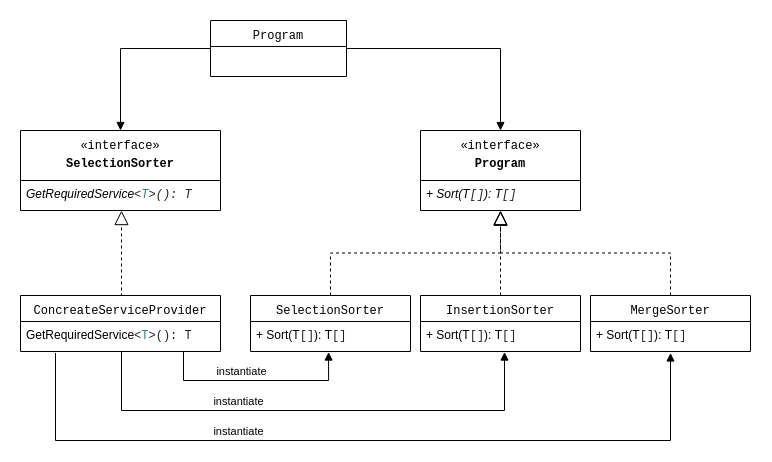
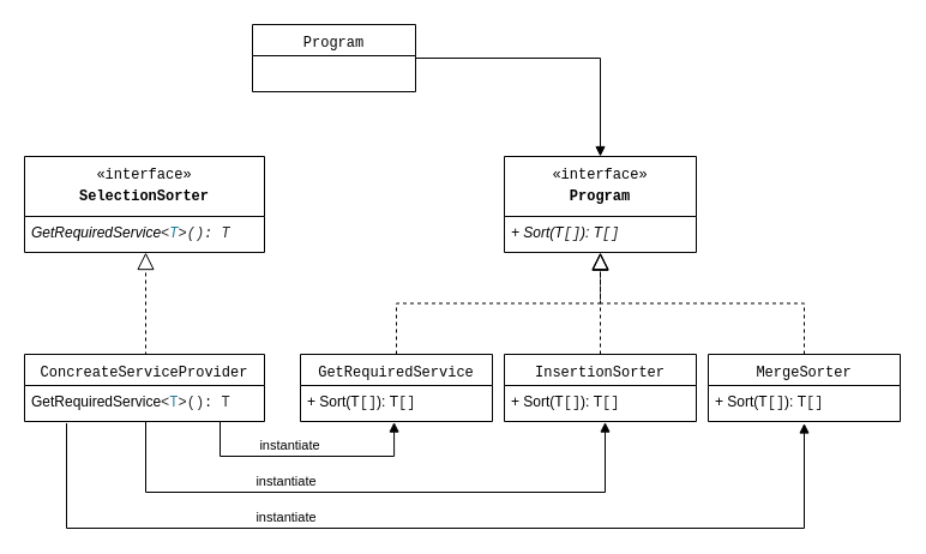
  <mxCell id="0" />
  <mxCell id="1" parent="0" />
- <mxCell id="2" value="&lt;div style=&quot;background-color: rgb(255, 255, 255); font-family: Menlo, Monaco, &amp;quot;Courier New&amp;quot;, monospace; font-weight: normal; line-height: 18px;&quot;&gt;SelectionSorter&lt;/div&gt;" style="swimlane;fontStyle=1;align=center;verticalAlign=top;childLayout=stackLayout;horizontal=1;startSize=26;horizontalStack=0;resizeParent=1;resizeParentMax=0;resizeLast=0;collapsible=1;marginBottom=0;whiteSpace=wrap;html=1;" vertex="1" parent="1"><mxGeometry x="250" y="295" width="160" height="56" as="geometry"><mxRectangle x="620" y="130" width="150" height="30" as="alternateBounds" /></mxGeometry></mxCell>
+ <mxCell id="2" value="&lt;div style=&quot;background-color: rgb(255, 255, 255); font-family: Menlo, Monaco, &amp;quot;Courier New&amp;quot;, monospace; font-weight: normal; line-height: 18px;&quot;&gt;GetRequiredService&lt;/div&gt;" style="swimlane;fontStyle=1;align=center;verticalAlign=top;childLayout=stackLayout;horizontal=1;startSize=26;horizontalStack=0;resizeParent=1;resizeParentMax=0;resizeLast=0;collapsible=1;marginBottom=0;whiteSpace=wrap;html=1;" vertex="1" parent="1"><mxGeometry x="250" y="295" width="160" height="56" as="geometry"><mxRectangle x="620" y="130" width="150" height="30" as="alternateBounds" /></mxGeometry></mxCell>
  <mxCell id="3" value="+ Sort(T&lt;span style=&quot;font-family: Menlo, Monaco, &amp;quot;Courier New&amp;quot;, monospace; color: rgb(34, 34, 34);&quot;&gt;[&lt;/span&gt;&lt;span style=&quot;font-family: Menlo, Monaco, &amp;quot;Courier New&amp;quot;, monospace; color: rgb(34, 34, 34);&quot;&gt;]&lt;/span&gt;&lt;span style=&quot;background-color: initial;&quot;&gt;):&amp;nbsp;&lt;/span&gt;T&lt;span style=&quot;font-family: Menlo, Monaco, &amp;quot;Courier New&amp;quot;, monospace; color: rgb(34, 34, 34);&quot;&gt;[&lt;/span&gt;&lt;span style=&quot;font-family: Menlo, Monaco, &amp;quot;Courier New&amp;quot;, monospace; color: rgb(34, 34, 34);&quot;&gt;]&lt;/span&gt;" style="text;strokeColor=none;fillColor=none;align=left;verticalAlign=top;spacingLeft=4;spacingRight=4;overflow=hidden;rotatable=0;points=[[0,0.5],[1,0.5]];portConstraint=eastwest;whiteSpace=wrap;html=1;" vertex="1" parent="2"><mxGeometry y="26" width="160" height="30" as="geometry" /></mxCell>
  <mxCell id="4" value="&lt;div style=&quot;background-color: rgb(255, 255, 255); font-family: Menlo, Monaco, &amp;quot;Courier New&amp;quot;, monospace; font-weight: normal; line-height: 18px;&quot;&gt;&lt;div style=&quot;line-height: 18px;&quot;&gt;InsertionSorter&lt;/div&gt;&lt;/div&gt;" style="swimlane;fontStyle=1;align=center;verticalAlign=top;childLayout=stackLayout;horizontal=1;startSize=26;horizontalStack=0;resizeParent=1;resizeParentMax=0;resizeLast=0;collapsible=1;marginBottom=0;whiteSpace=wrap;html=1;" vertex="1" parent="1"><mxGeometry x="420" y="295" width="160" height="56" as="geometry" /></mxCell>
  <mxCell id="5" value="+ Sort(T&lt;span style=&quot;font-family: Menlo, Monaco, &amp;quot;Courier New&amp;quot;, monospace; color: rgb(34, 34, 34);&quot;&gt;[&lt;/span&gt;&lt;span style=&quot;font-family: Menlo, Monaco, &amp;quot;Courier New&amp;quot;, monospace; color: rgb(34, 34, 34);&quot;&gt;]&lt;/span&gt;&lt;span style=&quot;background-color: initial;&quot;&gt;):&amp;nbsp;&lt;/span&gt;T&lt;span style=&quot;font-family: Menlo, Monaco, &amp;quot;Courier New&amp;quot;, monospace; color: rgb(34, 34, 34);&quot;&gt;[&lt;/span&gt;&lt;span style=&quot;font-family: Menlo, Monaco, &amp;quot;Courier New&amp;quot;, monospace; color: rgb(34, 34, 34);&quot;&gt;]&lt;/span&gt;" style="text;strokeColor=none;fillColor=none;align=left;verticalAlign=top;spacingLeft=4;spacingRight=4;overflow=hidden;rotatable=0;points=[[0,0.5],[1,0.5]];portConstraint=eastwest;whiteSpace=wrap;html=1;" vertex="1" parent="4"><mxGeometry y="26" width="160" height="30" as="geometry" /></mxCell>
  <mxCell id="6" value="&lt;div style=&quot;background-color: rgb(255, 255, 255); font-family: Menlo, Monaco, &amp;quot;Courier New&amp;quot;, monospace; font-weight: normal; line-height: 18px;&quot;&gt;&lt;div style=&quot;line-height: 18px;&quot;&gt;MergeSorter&lt;/div&gt;&lt;/div&gt;" style="swimlane;fontStyle=1;align=center;verticalAlign=top;childLayout=stackLayout;horizontal=1;startSize=26;horizontalStack=0;resizeParent=1;resizeParentMax=0;resizeLast=0;collapsible=1;marginBottom=0;whiteSpace=wrap;html=1;" vertex="1" parent="1"><mxGeometry x="590" y="295" width="160" height="56" as="geometry" /></mxCell>
  <mxCell id="7" value="+ Sort(T&lt;span style=&quot;font-family: Menlo, Monaco, &amp;quot;Courier New&amp;quot;, monospace; color: rgb(34, 34, 34);&quot;&gt;[&lt;/span&gt;&lt;span style=&quot;font-family: Menlo, Monaco, &amp;quot;Courier New&amp;quot;, monospace; color: rgb(34, 34, 34);&quot;&gt;]&lt;/span&gt;&lt;span style=&quot;background-color: initial;&quot;&gt;):&amp;nbsp;&lt;/span&gt;T&lt;span style=&quot;font-family: Menlo, Monaco, &amp;quot;Courier New&amp;quot;, monospace; color: rgb(34, 34, 34);&quot;&gt;[&lt;/span&gt;&lt;span style=&quot;font-family: Menlo, Monaco, &amp;quot;Courier New&amp;quot;, monospace; color: rgb(34, 34, 34);&quot;&gt;]&lt;/span&gt;" style="text;strokeColor=none;fillColor=none;align=left;verticalAlign=top;spacingLeft=4;spacingRight=4;overflow=hidden;rotatable=0;points=[[0,0.5],[1,0.5]];portConstraint=eastwest;whiteSpace=wrap;html=1;" vertex="1" parent="6"><mxGeometry y="26" width="160" height="30" as="geometry" /></mxCell>
  <mxCell id="8" value="" style="endArrow=block;dashed=1;endFill=0;endSize=12;html=1;rounded=0;edgeStyle=orthogonalEdgeStyle;entryX=0.5;entryY=1;entryDx=0;entryDy=0;exitX=0.5;exitY=0;exitDx=0;exitDy=0;entryPerimeter=0;" edge="1" parent="1" source="2" target="12"><mxGeometry width="160" relative="1" as="geometry"><mxPoint x="330" y="270" as="sourcePoint" /><mxPoint x="500" y="180" as="targetPoint" /></mxGeometry></mxCell>
  <mxCell id="9" value="" style="endArrow=block;dashed=1;endFill=0;endSize=12;html=1;rounded=0;edgeStyle=orthogonalEdgeStyle;exitX=0.5;exitY=0;exitDx=0;exitDy=0;entryX=0.5;entryY=1.017;entryDx=0;entryDy=0;entryPerimeter=0;" edge="1" parent="1" source="4" target="12"><mxGeometry width="160" relative="1" as="geometry"><mxPoint x="550" y="260" as="sourcePoint" /><mxPoint x="560" y="210" as="targetPoint" /></mxGeometry></mxCell>
  <mxCell id="10" value="" style="endArrow=block;dashed=1;endFill=0;endSize=12;html=1;rounded=0;edgeStyle=orthogonalEdgeStyle;exitX=0.5;exitY=0;exitDx=0;exitDy=0;entryX=0.5;entryY=1.023;entryDx=0;entryDy=0;entryPerimeter=0;" edge="1" parent="1" source="6" target="12"><mxGeometry width="160" relative="1" as="geometry"><mxPoint x="510" y="305" as="sourcePoint" /><mxPoint x="630" y="200" as="targetPoint" /></mxGeometry></mxCell>
  <mxCell id="11" value="&lt;div style=&quot;background-color: rgb(255, 255, 255); font-family: Menlo, Monaco, &amp;quot;Courier New&amp;quot;, monospace; line-height: 18px;&quot;&gt;&lt;span style=&quot;font-weight: normal;&quot;&gt;«interface»&lt;/span&gt;&lt;br style=&quot;border-color: var(--border-color); font-family: Helvetica; background-color: rgb(251, 251, 251);&quot;&gt;&lt;div style=&quot;border-color: var(--border-color); line-height: 18px;&quot;&gt;Program&lt;/div&gt;&lt;/div&gt;" style="swimlane;fontStyle=1;align=center;verticalAlign=top;childLayout=stackLayout;horizontal=1;startSize=50;horizontalStack=0;resizeParent=1;resizeParentMax=0;resizeLast=0;collapsible=1;marginBottom=0;whiteSpace=wrap;html=1;" vertex="1" parent="1"><mxGeometry x="420" y="130" width="160" height="80" as="geometry"><mxRectangle x="505" y="280" width="150" height="30" as="alternateBounds" /></mxGeometry></mxCell>
  <mxCell id="12" value="&lt;i&gt;+ Sort(T&lt;span style=&quot;font-family: Menlo, Monaco, &amp;quot;Courier New&amp;quot;, monospace; color: rgb(34, 34, 34);&quot;&gt;[&lt;/span&gt;&lt;span style=&quot;font-family: Menlo, Monaco, &amp;quot;Courier New&amp;quot;, monospace; color: rgb(34, 34, 34);&quot;&gt;]&lt;/span&gt;&lt;span style=&quot;background-color: initial;&quot;&gt;):&amp;nbsp;&lt;/span&gt;T&lt;span style=&quot;font-family: Menlo, Monaco, &amp;quot;Courier New&amp;quot;, monospace; color: rgb(34, 34, 34);&quot;&gt;[&lt;/span&gt;&lt;span style=&quot;font-family: Menlo, Monaco, &amp;quot;Courier New&amp;quot;, monospace; color: rgb(34, 34, 34);&quot;&gt;]&lt;/span&gt;&lt;/i&gt;" style="text;strokeColor=none;fillColor=none;align=left;verticalAlign=top;spacingLeft=4;spacingRight=4;overflow=hidden;rotatable=0;points=[[0,0.5],[1,0.5]];portConstraint=eastwest;whiteSpace=wrap;html=1;" vertex="1" parent="11"><mxGeometry y="50" width="160" height="30" as="geometry" /></mxCell>
  <mxCell id="13" value="&lt;div style=&quot;background-color: rgb(255, 255, 255); font-family: Menlo, Monaco, &amp;quot;Courier New&amp;quot;, monospace; line-height: 18px;&quot;&gt;&lt;span style=&quot;font-weight: normal;&quot;&gt;«interface»&lt;/span&gt;&lt;br style=&quot;border-color: var(--border-color); font-family: Helvetica; background-color: rgb(251, 251, 251);&quot;&gt;&lt;div style=&quot;border-color: var(--border-color); line-height: 18px;&quot;&gt;SelectionSorter&lt;br&gt;&lt;/div&gt;&lt;/div&gt;" style="swimlane;fontStyle=1;align=center;verticalAlign=top;childLayout=stackLayout;horizontal=1;startSize=50;horizontalStack=0;resizeParent=1;resizeParentMax=0;resizeLast=0;collapsible=1;marginBottom=0;whiteSpace=wrap;html=1;" vertex="1" parent="1"><mxGeometry x="20" y="130" width="200" height="80" as="geometry"><mxRectangle x="505" y="280" width="150" height="30" as="alternateBounds" /></mxGeometry></mxCell>
  <mxCell id="14" value="&lt;i&gt;GetRequiredService&lt;span style=&quot;border-color: var(--border-color); font-family: Menlo, Monaco, &amp;quot;Courier New&amp;quot;, monospace; color: rgb(34, 34, 34);&quot;&gt;&amp;lt;&lt;/span&gt;&lt;span style=&quot;border-color: var(--border-color); font-family: Menlo, Monaco, &amp;quot;Courier New&amp;quot;, monospace; color: rgb(38, 127, 153);&quot;&gt;T&lt;/span&gt;&lt;span style=&quot;border-color: var(--border-color); font-family: Menlo, Monaco, &amp;quot;Courier New&amp;quot;, monospace; color: rgb(34, 34, 34);&quot;&gt;&amp;gt;&lt;/span&gt;&lt;span style=&quot;border-color: var(--border-color); font-family: Menlo, Monaco, &amp;quot;Courier New&amp;quot;, monospace; color: rgb(34, 34, 34);&quot;&gt;(&lt;/span&gt;&lt;span style=&quot;border-color: var(--border-color); font-family: Menlo, Monaco, &amp;quot;Courier New&amp;quot;, monospace; color: rgb(34, 34, 34);&quot;&gt;): T&lt;/span&gt;&lt;/i&gt;" style="text;strokeColor=none;fillColor=none;align=left;verticalAlign=top;spacingLeft=4;spacingRight=4;overflow=hidden;rotatable=0;points=[[0,0.5],[1,0.5]];portConstraint=eastwest;whiteSpace=wrap;html=1;" vertex="1" parent="13"><mxGeometry y="50" width="200" height="30" as="geometry" /></mxCell>
  <mxCell id="15" value="&lt;div style=&quot;background-color: rgb(255, 255, 255); font-family: Menlo, Monaco, &amp;quot;Courier New&amp;quot;, monospace; font-weight: normal; line-height: 18px;&quot;&gt;ConcreateServiceProvider&lt;br&gt;&lt;/div&gt;" style="swimlane;fontStyle=1;align=center;verticalAlign=top;childLayout=stackLayout;horizontal=1;startSize=26;horizontalStack=0;resizeParent=1;resizeParentMax=0;resizeLast=0;collapsible=1;marginBottom=0;whiteSpace=wrap;html=1;" vertex="1" parent="1"><mxGeometry x="20" y="295" width="200" height="56" as="geometry"><mxRectangle x="620" y="130" width="150" height="30" as="alternateBounds" /></mxGeometry></mxCell>
  <mxCell id="16" value="GetRequiredService&lt;span style=&quot;border-color: var(--border-color); font-family: Menlo, Monaco, &amp;quot;Courier New&amp;quot;, monospace; color: rgb(34, 34, 34);&quot;&gt;&amp;lt;&lt;/span&gt;&lt;span style=&quot;border-color: var(--border-color); font-family: Menlo, Monaco, &amp;quot;Courier New&amp;quot;, monospace; color: rgb(38, 127, 153);&quot;&gt;T&lt;/span&gt;&lt;span style=&quot;border-color: var(--border-color); font-family: Menlo, Monaco, &amp;quot;Courier New&amp;quot;, monospace; color: rgb(34, 34, 34);&quot;&gt;&amp;gt;&lt;/span&gt;&lt;span style=&quot;border-color: var(--border-color); font-family: Menlo, Monaco, &amp;quot;Courier New&amp;quot;, monospace; color: rgb(34, 34, 34);&quot;&gt;(&lt;/span&gt;&lt;span style=&quot;border-color: var(--border-color); font-family: Menlo, Monaco, &amp;quot;Courier New&amp;quot;, monospace; color: rgb(34, 34, 34);&quot;&gt;): T&lt;/span&gt;" style="text;strokeColor=none;fillColor=none;align=left;verticalAlign=top;spacingLeft=4;spacingRight=4;overflow=hidden;rotatable=0;points=[[0,0.5],[1,0.5]];portConstraint=eastwest;whiteSpace=wrap;html=1;" vertex="1" parent="15"><mxGeometry y="26" width="200" height="30" as="geometry" /></mxCell>
  <mxCell id="17" value="" style="endArrow=block;endFill=1;html=1;edgeStyle=orthogonalEdgeStyle;align=left;verticalAlign=top;rounded=0;exitX=0.175;exitY=1.05;exitDx=0;exitDy=0;exitPerimeter=0;entryX=0.5;entryY=1.05;entryDx=0;entryDy=0;entryPerimeter=0;" edge="1" parent="1" source="16" target="7"><mxGeometry x="-1" relative="1" as="geometry"><mxPoint x="-10" y="380" as="sourcePoint" /><mxPoint x="270" y="430" as="targetPoint" /><Array as="points"><mxPoint x="55" y="440" /><mxPoint x="670" y="440" /></Array></mxGeometry></mxCell>
  <mxCell id="18" value="instantiate" style="edgeLabel;html=1;align=center;verticalAlign=middle;resizable=0;points=[];" vertex="1" connectable="0" parent="17"><mxGeometry x="-0.284" y="-1" relative="1" as="geometry"><mxPoint x="-13" y="-11" as="offset" /></mxGeometry></mxCell>
  <mxCell id="19" value="" style="endArrow=block;endFill=1;html=1;edgeStyle=orthogonalEdgeStyle;align=left;verticalAlign=top;rounded=0;entryX=0.525;entryY=1.017;entryDx=0;entryDy=0;entryPerimeter=0;exitX=0.505;exitY=0.983;exitDx=0;exitDy=0;exitPerimeter=0;" edge="1" parent="1" source="16" target="5"><mxGeometry x="-0.694" y="20" relative="1" as="geometry"><mxPoint x="54" y="352" as="sourcePoint" /><mxPoint x="680" y="363" as="targetPoint" /><Array as="points"><mxPoint x="121" y="410" /><mxPoint x="504" y="410" /></Array><mxPoint as="offset" /></mxGeometry></mxCell>
  <mxCell id="20" value="instantiate" style="edgeLabel;html=1;align=center;verticalAlign=middle;resizable=0;points=[];" vertex="1" connectable="0" parent="19"><mxGeometry x="-0.283" relative="1" as="geometry"><mxPoint x="-4" y="-10" as="offset" /></mxGeometry></mxCell>
  <mxCell id="21" value="" style="endArrow=block;endFill=1;html=1;edgeStyle=orthogonalEdgeStyle;align=left;verticalAlign=top;rounded=0;entryX=0.488;entryY=1.017;entryDx=0;entryDy=0;entryPerimeter=0;exitX=0.815;exitY=1.017;exitDx=0;exitDy=0;exitPerimeter=0;" edge="1" parent="1" source="16" target="3"><mxGeometry x="-0.694" y="20" relative="1" as="geometry"><mxPoint x="64" y="362" as="sourcePoint" /><mxPoint x="514" y="362" as="targetPoint" /><Array as="points"><mxPoint x="183" y="380" /><mxPoint x="328" y="380" /></Array><mxPoint as="offset" /></mxGeometry></mxCell>
  <mxCell id="22" value="instantiate" style="edgeLabel;html=1;align=center;verticalAlign=middle;resizable=0;points=[];" vertex="1" connectable="0" parent="21"><mxGeometry x="-0.302" y="1" relative="1" as="geometry"><mxPoint x="15" y="-9" as="offset" /></mxGeometry></mxCell>
  <mxCell id="23" value="instantiate" style="edgeLabel;html=1;align=center;verticalAlign=middle;resizable=0;points=[];" vertex="1" connectable="0" parent="21"><mxGeometry x="-0.302" y="1" relative="1" as="geometry"><mxPoint x="15" y="-9" as="offset" /></mxGeometry></mxCell>
  <mxCell id="24" value="" style="endArrow=block;dashed=1;endFill=0;endSize=12;html=1;rounded=0;edgeStyle=orthogonalEdgeStyle;exitX=0.5;exitY=0;exitDx=0;exitDy=0;entryX=0.505;entryY=1.002;entryDx=0;entryDy=0;entryPerimeter=0;" edge="1" parent="1" source="15" target="14"><mxGeometry width="160" relative="1" as="geometry"><mxPoint x="570" y="305" as="sourcePoint" /><mxPoint x="570" y="221" as="targetPoint" /><Array as="points"><mxPoint x="121" y="295" /></Array></mxGeometry></mxCell>
  <mxCell id="25" value="&lt;div style=&quot;background-color: rgb(255, 255, 255); font-family: Menlo, Monaco, &amp;quot;Courier New&amp;quot;, monospace; font-weight: normal; line-height: 18px;&quot;&gt;Program&lt;/div&gt;" style="swimlane;fontStyle=1;align=center;verticalAlign=top;childLayout=stackLayout;horizontal=1;startSize=26;horizontalStack=0;resizeParent=1;resizeParentMax=0;resizeLast=0;collapsible=1;marginBottom=0;whiteSpace=wrap;html=1;" vertex="1" parent="1"><mxGeometry x="210" y="20" width="136" height="56" as="geometry"><mxRectangle x="620" y="130" width="150" height="30" as="alternateBounds" /></mxGeometry></mxCell>
  <mxCell id="26" value="" style="endArrow=block;endFill=1;html=1;edgeStyle=orthogonalEdgeStyle;align=left;verticalAlign=top;rounded=0;exitX=1;exitY=0.5;exitDx=0;exitDy=0;entryX=0.5;entryY=0;entryDx=0;entryDy=0;" edge="1" parent="1" source="25" target="11"><mxGeometry relative="1" as="geometry"><mxPoint x="300" y="86" as="sourcePoint" /><mxPoint x="570" y="60" as="targetPoint" /></mxGeometry></mxCell>
- <mxCell id="27" value="" style="endArrow=block;endFill=1;html=1;edgeStyle=orthogonalEdgeStyle;align=left;verticalAlign=top;rounded=0;exitX=0;exitY=0.5;exitDx=0;exitDy=0;entryX=0.5;entryY=0;entryDx=0;entryDy=0;" edge="1" parent="1" source="25" target="13"><mxGeometry relative="1" as="geometry"><mxPoint x="410" y="68" as="sourcePoint" /><mxPoint x="510" y="140" as="targetPoint" /></mxGeometry></mxCell>
